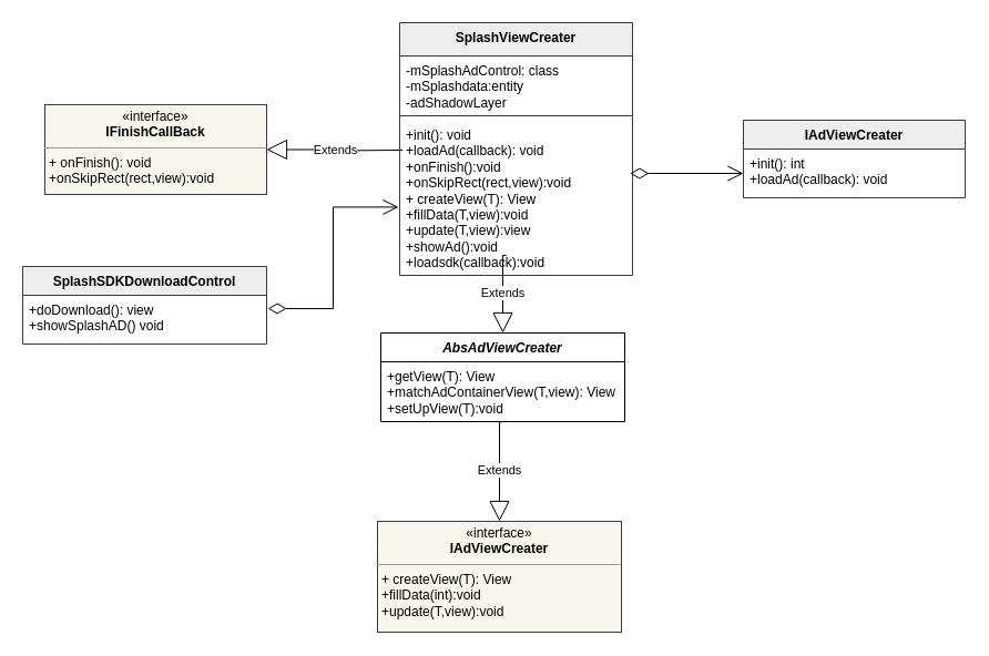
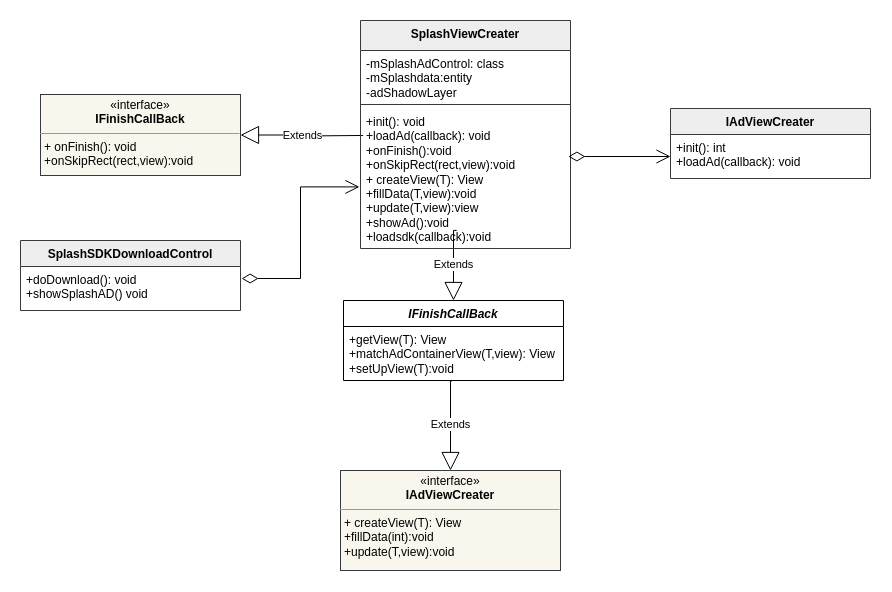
  <mxCell id="0" />
  <mxCell id="1" parent="0" />
  <mxCell id="2" value="IAdViewCreater" style="swimlane;fontStyle=1;align=center;verticalAlign=top;childLayout=stackLayout;horizontal=1;startSize=26;horizontalStack=0;resizeParent=1;resizeParentMax=0;resizeLast=0;collapsible=1;marginBottom=0;whiteSpace=wrap;html=1;fillColor=#eeeeee;strokeColor=#36393d;" vertex="1" parent="1"><mxGeometry x="670" y="108" width="200" height="70" as="geometry" /></mxCell>
  <mxCell id="3" value="+init&lt;span style=&quot;background-color: initial;&quot;&gt;(): int&lt;br&gt;&lt;/span&gt;&lt;span style=&quot;border-color: var(--border-color); background-color: initial;&quot;&gt;+loadAd&lt;span style=&quot;border-color: var(--border-color); background-color: initial;&quot;&gt;(callback): void&lt;/span&gt;&lt;br&gt;&lt;/span&gt;" style="text;strokeColor=none;fillColor=none;align=left;verticalAlign=top;spacingLeft=4;spacingRight=4;overflow=hidden;rotatable=0;points=[[0,0.5],[1,0.5]];portConstraint=eastwest;whiteSpace=wrap;html=1;" vertex="1" parent="2"><mxGeometry y="26" width="200" height="44" as="geometry" /></mxCell>
  <mxCell id="4" value="&lt;p style=&quot;margin:0px;margin-top:4px;text-align:center;&quot;&gt;«interface»&lt;br style=&quot;border-color: var(--border-color);&quot;&gt;&lt;b style=&quot;border-color: var(--border-color);&quot;&gt;IAdViewCreater&lt;/b&gt;&lt;/p&gt;&lt;hr size=&quot;1&quot;&gt;&lt;p style=&quot;margin:0px;margin-left:4px;&quot;&gt;+&amp;nbsp;createView&lt;span style=&quot;background-color: initial;&quot;&gt;(T): View&lt;/span&gt;&lt;/p&gt;&lt;p style=&quot;margin:0px;margin-left:4px;&quot;&gt;&lt;span style=&quot;background-color: initial;&quot;&gt;+fillData(int):void&lt;/span&gt;&lt;/p&gt;&lt;p style=&quot;margin:0px;margin-left:4px;&quot;&gt;+update&lt;span style=&quot;background-color: initial;&quot;&gt;(T,view):void&lt;/span&gt;&lt;/p&gt;" style="verticalAlign=top;align=left;overflow=fill;fontSize=12;fontFamily=Helvetica;html=1;whiteSpace=wrap;fillColor=#f9f7ed;strokeColor=#36393d;" vertex="1" parent="1"><mxGeometry x="340" y="470" width="220" height="100" as="geometry" /></mxCell>
- <mxCell id="5" value="&lt;i&gt;AbsAdViewCreater&lt;/i&gt;" style="swimlane;fontStyle=1;align=center;verticalAlign=top;childLayout=stackLayout;horizontal=1;startSize=26;horizontalStack=0;resizeParent=1;resizeParentMax=0;resizeLast=0;collapsible=1;marginBottom=0;whiteSpace=wrap;html=1;" vertex="1" parent="1"><mxGeometry x="343" y="300" width="220" height="80" as="geometry" /></mxCell>
+ <mxCell id="5" value="&lt;i&gt;IFinishCallBack&lt;/i&gt;" style="swimlane;fontStyle=1;align=center;verticalAlign=top;childLayout=stackLayout;horizontal=1;startSize=26;horizontalStack=0;resizeParent=1;resizeParentMax=0;resizeLast=0;collapsible=1;marginBottom=0;whiteSpace=wrap;html=1;" vertex="1" parent="1"><mxGeometry x="343" y="300" width="220" height="80" as="geometry" /></mxCell>
  <mxCell id="6" value="+getView(T): View&lt;br&gt;+matchAdContainerView(T,view): View&lt;br&gt;+setUpView(T):void&lt;span style=&quot;background-color: initial;&quot;&gt;&lt;br&gt;&lt;/span&gt;" style="text;strokeColor=none;fillColor=none;align=left;verticalAlign=top;spacingLeft=4;spacingRight=4;overflow=hidden;rotatable=0;points=[[0,0.5],[1,0.5]];portConstraint=eastwest;whiteSpace=wrap;html=1;" vertex="1" parent="5"><mxGeometry y="26" width="220" height="54" as="geometry" /></mxCell>
  <mxCell id="7" value="Extends" style="endArrow=block;endSize=16;endFill=0;html=1;rounded=0;entryX=0.5;entryY=0;entryDx=0;entryDy=0;exitX=0.492;exitY=1.012;exitDx=0;exitDy=0;edgeStyle=orthogonalEdgeStyle;exitPerimeter=0;" edge="1" parent="1" source="6" target="4"><mxGeometry width="160" relative="1" as="geometry"><mxPoint x="272.4" y="444.004" as="sourcePoint" /><mxPoint x="270.4" y="380.004" as="targetPoint" /><Array as="points"><mxPoint x="450" y="381" /></Array></mxGeometry></mxCell>
  <mxCell id="8" value="&lt;p style=&quot;margin:0px;margin-top:4px;text-align:center;&quot;&gt;«interface»&lt;br style=&quot;border-color: var(--border-color);&quot;&gt;&lt;b style=&quot;border-color: var(--border-color);&quot;&gt;IFinishCallBack&lt;/b&gt;&lt;/p&gt;&lt;hr size=&quot;1&quot;&gt;&lt;p style=&quot;margin:0px;margin-left:4px;&quot;&gt;+&amp;nbsp;onFinish&lt;span style=&quot;background-color: initial;&quot;&gt;(): void&lt;/span&gt;&lt;/p&gt;&lt;p style=&quot;margin:0px;margin-left:4px;&quot;&gt;&lt;span style=&quot;background-color: initial;&quot;&gt;+&lt;/span&gt;onSkipRect(rect,view):void&lt;/p&gt;" style="verticalAlign=top;align=left;overflow=fill;fontSize=12;fontFamily=Helvetica;html=1;whiteSpace=wrap;fillColor=#f9f7ed;strokeColor=#36393d;" vertex="1" parent="1"><mxGeometry x="40" y="94" width="200" height="81" as="geometry" /></mxCell>
  <mxCell id="9" value="Extends" style="endArrow=block;endSize=16;endFill=0;html=1;rounded=0;edgeStyle=orthogonalEdgeStyle;entryX=1;entryY=0.5;entryDx=0;entryDy=0;exitX=0.013;exitY=0.34;exitDx=0;exitDy=0;exitPerimeter=0;" edge="1" parent="1" target="8"><mxGeometry width="160" relative="1" as="geometry"><mxPoint x="362.6" y="134.96" as="sourcePoint" /><mxPoint x="190" y="300" as="targetPoint" /></mxGeometry></mxCell>
  <mxCell id="10" value="Extends" style="endArrow=block;endSize=16;endFill=0;html=1;rounded=0;entryX=0.5;entryY=0;entryDx=0;entryDy=0;exitX=0.481;exitY=0.999;exitDx=0;exitDy=0;edgeStyle=orthogonalEdgeStyle;exitPerimeter=0;" edge="1" parent="1" target="5"><mxGeometry width="160" relative="1" as="geometry"><mxPoint x="456.2" y="229.856" as="sourcePoint" /><mxPoint x="140.4" y="250.004" as="targetPoint" /><Array as="points"><mxPoint x="453" y="230" /></Array></mxGeometry></mxCell>
  <mxCell id="11" value="SplashSDKDownloadControl" style="swimlane;fontStyle=1;align=center;verticalAlign=top;childLayout=stackLayout;horizontal=1;startSize=26;horizontalStack=0;resizeParent=1;resizeParentMax=0;resizeLast=0;collapsible=1;marginBottom=0;whiteSpace=wrap;html=1;fillColor=#eeeeee;strokeColor=#36393d;" vertex="1" parent="1"><mxGeometry x="20" y="240" width="220" height="70" as="geometry" /></mxCell>
- <mxCell id="12" value="+doDownload(): view&lt;br&gt;+showSplashAD() void&lt;span style=&quot;background-color: initial;&quot;&gt;&lt;br&gt;&lt;/span&gt;" style="text;strokeColor=none;fillColor=none;align=left;verticalAlign=top;spacingLeft=4;spacingRight=4;overflow=hidden;rotatable=0;points=[[0,0.5],[1,0.5]];portConstraint=eastwest;whiteSpace=wrap;html=1;" vertex="1" parent="11"><mxGeometry y="26" width="220" height="44" as="geometry" /></mxCell>
+ <mxCell id="12" value="+doDownload(): void&lt;br&gt;+showSplashAD() void&lt;span style=&quot;background-color: initial;&quot;&gt;&lt;br&gt;&lt;/span&gt;" style="text;strokeColor=none;fillColor=none;align=left;verticalAlign=top;spacingLeft=4;spacingRight=4;overflow=hidden;rotatable=0;points=[[0,0.5],[1,0.5]];portConstraint=eastwest;whiteSpace=wrap;html=1;" vertex="1" parent="11"><mxGeometry y="26" width="220" height="44" as="geometry" /></mxCell>
  <mxCell id="13" value="" style="endArrow=open;html=1;endSize=12;startArrow=diamondThin;startSize=14;startFill=0;edgeStyle=orthogonalEdgeStyle;align=left;verticalAlign=bottom;rounded=0;entryX=-0.005;entryY=0.56;entryDx=0;entryDy=0;entryPerimeter=0;exitX=1.005;exitY=0.273;exitDx=0;exitDy=0;exitPerimeter=0;" edge="1" parent="1" source="12" target="17"><mxGeometry x="-1" y="3" relative="1" as="geometry"><mxPoint x="100" y="400" as="sourcePoint" /><mxPoint x="360" y="174.992" as="targetPoint" /></mxGeometry></mxCell>
  <mxCell id="14" value="SplashViewCreater" style="swimlane;fontStyle=1;align=center;verticalAlign=top;childLayout=stackLayout;horizontal=1;startSize=30;horizontalStack=0;resizeParent=1;resizeParentMax=0;resizeLast=0;collapsible=1;marginBottom=0;whiteSpace=wrap;html=1;fillColor=#eeeeee;strokeColor=#36393d;" vertex="1" parent="1"><mxGeometry x="360" y="20" width="210" height="228" as="geometry" /></mxCell>
  <mxCell id="15" value="-mSplashAdControl&lt;span style=&quot;background-color: initial;&quot;&gt;: class&lt;br&gt;&lt;/span&gt;-mSplashdata:entity&lt;br&gt;-adShadowLayer" style="text;strokeColor=none;fillColor=none;align=left;verticalAlign=top;spacingLeft=4;spacingRight=4;overflow=hidden;rotatable=0;points=[[0,0.5],[1,0.5]];portConstraint=eastwest;whiteSpace=wrap;html=1;" vertex="1" parent="14"><mxGeometry y="30" width="210" height="50" as="geometry" /></mxCell>
  <mxCell id="16" value="" style="line;strokeWidth=1;fillColor=none;align=left;verticalAlign=middle;spacingTop=-1;spacingLeft=3;spacingRight=3;rotatable=0;labelPosition=right;points=[];portConstraint=eastwest;strokeColor=inherit;" vertex="1" parent="14"><mxGeometry y="80" width="210" height="8" as="geometry" /></mxCell>
  <mxCell id="17" value="+init(): void&lt;br style=&quot;border-color: var(--border-color);&quot;&gt;&lt;span style=&quot;border-color: var(--border-color); background-color: initial;&quot;&gt;+loadAd&lt;span style=&quot;border-color: var(--border-color); background-color: initial;&quot;&gt;(callback): void&lt;br style=&quot;border-color: var(--border-color);&quot;&gt;&lt;/span&gt;+onFinish():void&lt;br style=&quot;border-color: var(--border-color);&quot;&gt;+onSkipRect(rect,view):void&lt;br style=&quot;border-color: var(--border-color);&quot;&gt;+ createView(T): View&lt;br style=&quot;border-color: var(--border-color);&quot;&gt;+fillData(T,view):void&lt;br style=&quot;border-color: var(--border-color);&quot;&gt;+update(T,view):view&lt;br style=&quot;border-color: var(--border-color);&quot;&gt;+showAd():void&lt;br style=&quot;border-color: var(--border-color);&quot;&gt;+loadsdk(callback):void&lt;/span&gt;" style="text;strokeColor=none;fillColor=none;align=left;verticalAlign=top;spacingLeft=4;spacingRight=4;overflow=hidden;rotatable=0;points=[[0,0.5],[1,0.5]];portConstraint=eastwest;whiteSpace=wrap;html=1;" vertex="1" parent="14"><mxGeometry y="88" width="210" height="140" as="geometry" /></mxCell>
  <mxCell id="18" value="" style="endArrow=open;html=1;endSize=12;startArrow=diamondThin;startSize=14;startFill=0;edgeStyle=orthogonalEdgeStyle;align=left;verticalAlign=bottom;rounded=0;entryX=0;entryY=0.5;entryDx=0;entryDy=0;exitX=0.99;exitY=0.343;exitDx=0;exitDy=0;exitPerimeter=0;" edge="1" parent="1" source="17" target="3"><mxGeometry x="-1" y="3" relative="1" as="geometry"><mxPoint x="390" y="170" as="sourcePoint" /><mxPoint x="550" y="170" as="targetPoint" /></mxGeometry></mxCell>
